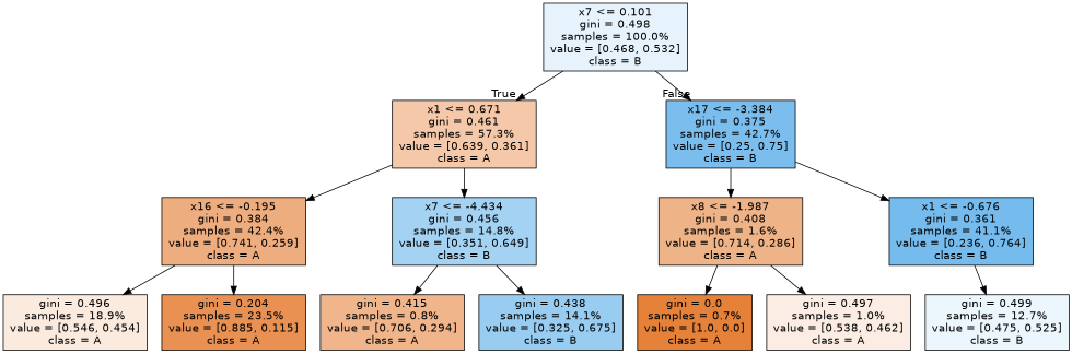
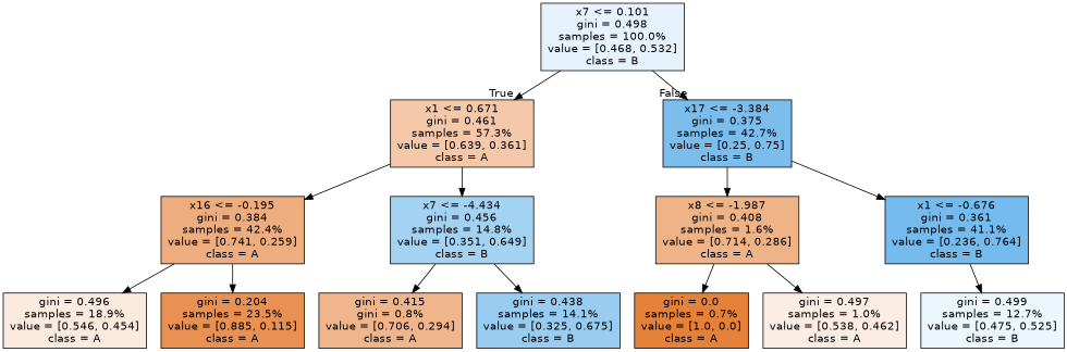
  digraph {
    node [color=black fontname=helvetica shape=box style=filled]
    edge [fontname=helvetica]
    n1 [fillcolor="#e7f3fc" label="x7 <= 0.101\ngini = 0.498\nsamples = 100.0%\nvalue = [0.468, 0.532]\nclass = B"]
    n2 [fillcolor="#f4c8a9" label="x1 <= 0.671\ngini = 0.461\nsamples = 57.3%\nvalue = [0.639, 0.361]\nclass = A"]
    n3 [fillcolor="#7bbeee" label="x17 <= -3.384\ngini = 0.375\nsamples = 42.7%\nvalue = [0.25, 0.75]\nclass = B"]
    n4 [fillcolor="#eead7e" label="x16 <= -0.195\ngini = 0.384\nsamples = 42.4%\nvalue = [0.741, 0.259]\nclass = A"]
    n5 [fillcolor="#a4d2f3" label="x7 <= -4.434\ngini = 0.456\nsamples = 14.8%\nvalue = [0.351, 0.649]\nclass = B"]
    n6 [fillcolor="#efb388" label="x8 <= -1.987\ngini = 0.408\nsamples = 1.6%\nvalue = [0.714, 0.286]\nclass = A"]
    n7 [fillcolor="#76bbed" label="x1 <= -0.676\ngini = 0.361\nsamples = 41.1%\nvalue = [0.236, 0.764]\nclass = B"]
    n8 [fillcolor="#fbeade" label="gini = 0.496\nsamples = 18.9%\nvalue = [0.546, 0.454]\nclass = A"]
    n9 [fillcolor="#e89153" label="gini = 0.204\nsamples = 23.5%\nvalue = [0.885, 0.115]\nclass = A"]
-   n10 [fillcolor="#f0b58b" label="gini = 0.415\nsamples = 0.8%\nvalue = [0.706, 0.294]\nclass = A"]
+   n10 [fillcolor="#f0b58b" label="gini = 0.415\ngini = 0.8%\nvalue = [0.706, 0.294]\nclass = A"]
    n11 [fillcolor="#98ccf1" label="gini = 0.438\nsamples = 14.1%\nvalue = [0.325, 0.675]\nclass = B"]
    n12 [fillcolor="#e58139" label="gini = 0.0\nsamples = 0.7%\nvalue = [1.0, 0.0]\nclass = A"]
    n13 [fillcolor="#fbede3" label="gini = 0.497\nsamples = 1.0%\nvalue = [0.538, 0.462]\nclass = A"]
    n14 [fillcolor="#ecf6fd" label="gini = 0.499\nsamples = 12.7%\nvalue = [0.475, 0.525]\nclass = B"]
    n1 -> n2 [headlabel=True labelangle=45 labeldistance=2.5]
    n1 -> n3 [headlabel=False labelangle=-45 labeldistance=2.5]
    n2 -> n4
    n2 -> n5
    n3 -> n6
    n3 -> n7
    n4 -> n8
    n4 -> n9
    n5 -> n10
    n5 -> n11
    n6 -> n12
    n6 -> n13
    n7 -> n14
  }
